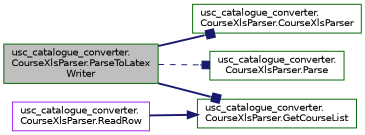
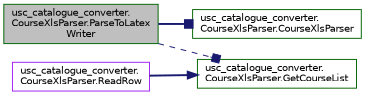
  digraph {
    rankdir=LR
    node [color=darkgreen fillcolor=white fontname=Helvetica fontsize=10 shape=record style=filled]
    edge [arrowhead=box color=midnightblue fontname=Helvetica fontsize=10 labelfontname=Helvetica labelfontsize=10 style=bold]
    n1 [fillcolor=grey75 fontcolor=black height=0.2 label="usc_catalogue_converter.\lCourseXlsParser.ParseToLatex\lWriter" width=0.4]
    n2 [height=0.2 label="usc_catalogue_converter.\lCourseXlsParser.CourseXlsParser" width=0.4]
-   n3 [height=0.2 label="usc_catalogue_converter.\lCourseXlsParser.Parse" width=0.4]
    n4 [height=0.2 label="usc_catalogue_converter.\lCourseXlsParser.GetCourseList" width=0.4]
    n5 [color=purple height=0.2 label="usc_catalogue_converter.\lCourseXlsParser.ReadRow" width=0.4]
    n1 -> n2
-   n1 -> n3 [style=dashed]
-   n1 -> n4
+   n1 -> n4 [style=dashed]
    n5 -> n4 [arrowhead=normal]
  }
